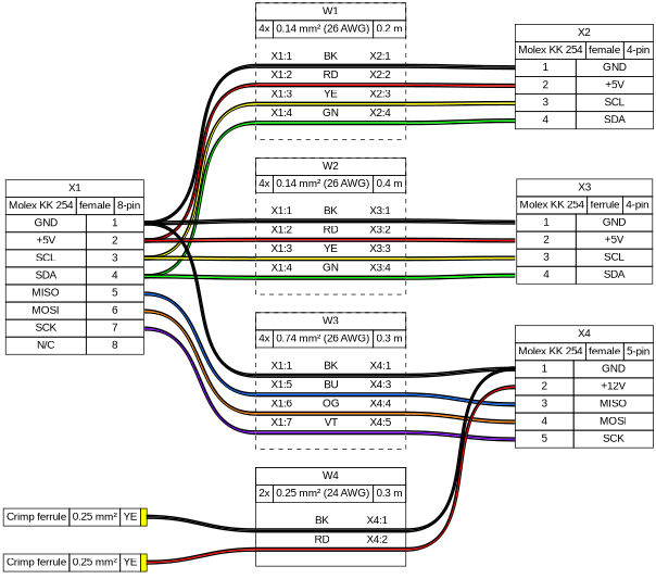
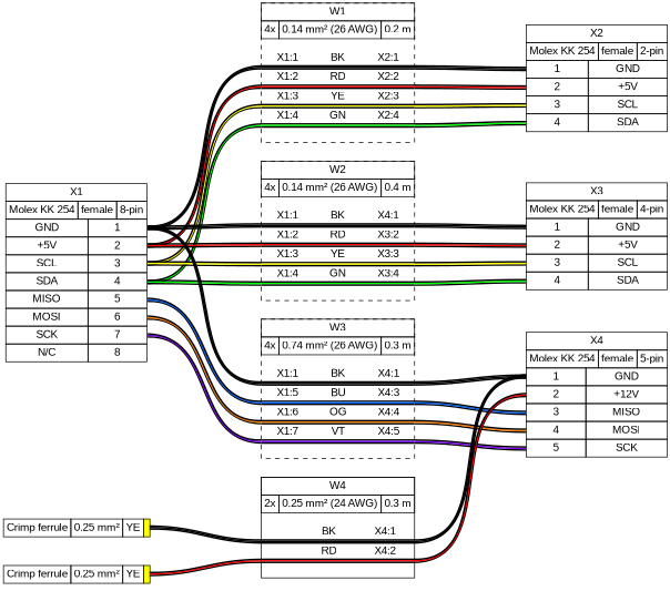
  graph {
    bgcolor=white
    fontname=arial
    nodesep=0.33
    rankdir=LR
    ranksep=2
    node [fillcolor=white fontname=arial margin=0 shape=none style=filled]
    edge [color="#000000:#000000:#000000" fontname=arial headport="w1:w" style=bold tailport="w1:e"]
    n1 [label=<<table border="0" cellspacing="0" cellpadding="0"><tr><td><table border="0" cellspacing="0" cellpadding="3" cellborder="1"><tr><td balign="left">X1</td></tr></table></td></tr><tr><td><table border="0" cellspacing="0" cellpadding="3" cellborder="1"><tr><td balign="left">Molex KK 254</td><td balign="left">female</td><td balign="left">8-pin</td></tr></table></td></tr><tr><td><table border="0" cellspacing="0" cellpadding="3" cellborder="1"><tr><td>GND</td><td port="p1r">1</td></tr><tr><td>+5V</td><td port="p2r">2</td></tr><tr><td>SCL</td><td port="p3r">3</td></tr><tr><td>SDA</td><td port="p4r">4</td></tr><tr><td>MISO</td><td port="p5r">5</td></tr><tr><td>MOSI</td><td port="p6r">6</td></tr><tr><td>SCK</td><td port="p7r">7</td></tr><tr><td>N/C</td><td port="p8r">8</td></tr></table></td></tr></table>>]
    n2 [label=<<table border="0" cellspacing="0" cellpadding="0"><tr><td><table border="0" cellspacing="0" cellpadding="3" cellborder="1"><tr><td colspan="3">W1</td></tr><tr><td balign="left">4x</td><td balign="left">0.14 mm² (26 AWG)</td><td balign="left">0.2 m</td></tr></table></td></tr><tr><td>&nbsp;</td></tr><tr><td><table border="0" cellspacing="0" cellborder="0"><tr><td>X1:1</td><td>BK</td><td>X2:1</td></tr><tr><td colspan="3" border="0" cellspacing="0" cellpadding="0" port="w1" height="6"><table cellspacing="0" cellborder="0" border = "0"><tr><td colspan="3" cellpadding="0" height="2" bgcolor="#000000" border="0"></td></tr><tr><td colspan="3" cellpadding="0" height="2" bgcolor="#000000" border="0"></td></tr><tr><td colspan="3" cellpadding="0" height="2" bgcolor="#000000" border="0"></td></tr></table></td></tr><tr><td>X1:2</td><td>RD</td><td>X2:2</td></tr><tr><td colspan="3" border="0" cellspacing="0" cellpadding="0" port="w2" height="6"><table cellspacing="0" cellborder="0" border = "0"><tr><td colspan="3" cellpadding="0" height="2" bgcolor="#000000" border="0"></td></tr><tr><td colspan="3" cellpadding="0" height="2" bgcolor="#ff0000" border="0"></td></tr><tr><td colspan="3" cellpadding="0" height="2" bgcolor="#000000" border="0"></td></tr></table></td></tr><tr><td>X1:3</td><td>YE</td><td>X2:3</td></tr><tr><td colspan="3" border="0" cellspacing="0" cellpadding="0" port="w3" height="6"><table cellspacing="0" cellborder="0" border = "0"><tr><td colspan="3" cellpadding="0" height="2" bgcolor="#000000" border="0"></td></tr><tr><td colspan="3" cellpadding="0" height="2" bgcolor="#ffff00" border="0"></td></tr><tr><td colspan="3" cellpadding="0" height="2" bgcolor="#000000" border="0"></td></tr></table></td></tr><tr><td>X1:4</td><td>GN</td><td>X2:4</td></tr><tr><td colspan="3" border="0" cellspacing="0" cellpadding="0" port="w4" height="6"><table cellspacing="0" cellborder="0" border = "0"><tr><td colspan="3" cellpadding="0" height="2" bgcolor="#000000" border="0"></td></tr><tr><td colspan="3" cellpadding="0" height="2" bgcolor="#00ff00" border="0"></td></tr><tr><td colspan="3" cellpadding="0" height="2" bgcolor="#000000" border="0"></td></tr></table></td></tr><tr><td>&nbsp;</td></tr></table></td></tr></table>> shape=box style="filled,dashed"]
-   n3 [label=<<table border="0" cellspacing="0" cellpadding="0"><tr><td><table border="0" cellspacing="0" cellpadding="3" cellborder="1"><tr><td colspan="3">W2</td></tr><tr><td balign="left">4x</td><td balign="left">0.14 mm² (26 AWG)</td><td balign="left">0.4 m</td></tr></table></td></tr><tr><td>&nbsp;</td></tr><tr><td><table border="0" cellspacing="0" cellborder="0"><tr><td>X1:1</td><td>BK</td><td>X3:1</td></tr><tr><td colspan="3" border="0" cellspacing="0" cellpadding="0" port="w1" height="6"><table cellspacing="0" cellborder="0" border = "0"><tr><td colspan="3" cellpadding="0" height="2" bgcolor="#000000" border="0"></td></tr><tr><td colspan="3" cellpadding="0" height="2" bgcolor="#000000" border="0"></td></tr><tr><td colspan="3" cellpadding="0" height="2" bgcolor="#000000" border="0"></td></tr></table></td></tr><tr><td>X1:2</td><td>RD</td><td>X3:2</td></tr><tr><td colspan="3" border="0" cellspacing="0" cellpadding="0" port="w2" height="6"><table cellspacing="0" cellborder="0" border = "0"><tr><td colspan="3" cellpadding="0" height="2" bgcolor="#000000" border="0"></td></tr><tr><td colspan="3" cellpadding="0" height="2" bgcolor="#ff0000" border="0"></td></tr><tr><td colspan="3" cellpadding="0" height="2" bgcolor="#000000" border="0"></td></tr></table></td></tr><tr><td>X1:3</td><td>YE</td><td>X3:3</td></tr><tr><td colspan="3" border="0" cellspacing="0" cellpadding="0" port="w3" height="6"><table cellspacing="0" cellborder="0" border = "0"><tr><td colspan="3" cellpadding="0" height="2" bgcolor="#000000" border="0"></td></tr><tr><td colspan="3" cellpadding="0" height="2" bgcolor="#ffff00" border="0"></td></tr><tr><td colspan="3" cellpadding="0" height="2" bgcolor="#000000" border="0"></td></tr></table></td></tr><tr><td>X1:4</td><td>GN</td><td>X3:4</td></tr><tr><td colspan="3" border="0" cellspacing="0" cellpadding="0" port="w4" height="6"><table cellspacing="0" cellborder="0" border = "0"><tr><td colspan="3" cellpadding="0" height="2" bgcolor="#000000" border="0"></td></tr><tr><td colspan="3" cellpadding="0" height="2" bgcolor="#00ff00" border="0"></td></tr><tr><td colspan="3" cellpadding="0" height="2" bgcolor="#000000" border="0"></td></tr></table></td></tr><tr><td>&nbsp;</td></tr></table></td></tr></table>> shape=box style="filled,dashed"]
+   n3 [label=<<table border="0" cellspacing="0" cellpadding="0"><tr><td><table border="0" cellspacing="0" cellpadding="3" cellborder="1"><tr><td colspan="3">W2</td></tr><tr><td balign="left">4x</td><td balign="left">0.14 mm² (26 AWG)</td><td balign="left">0.4 m</td></tr></table></td></tr><tr><td>&nbsp;</td></tr><tr><td><table border="0" cellspacing="0" cellborder="0"><tr><td>X1:1</td><td>BK</td><td>X4:1</td></tr><tr><td colspan="3" border="0" cellspacing="0" cellpadding="0" port="w1" height="6"><table cellspacing="0" cellborder="0" border = "0"><tr><td colspan="3" cellpadding="0" height="2" bgcolor="#000000" border="0"></td></tr><tr><td colspan="3" cellpadding="0" height="2" bgcolor="#000000" border="0"></td></tr><tr><td colspan="3" cellpadding="0" height="2" bgcolor="#000000" border="0"></td></tr></table></td></tr><tr><td>X1:2</td><td>RD</td><td>X3:2</td></tr><tr><td colspan="3" border="0" cellspacing="0" cellpadding="0" port="w2" height="6"><table cellspacing="0" cellborder="0" border = "0"><tr><td colspan="3" cellpadding="0" height="2" bgcolor="#000000" border="0"></td></tr><tr><td colspan="3" cellpadding="0" height="2" bgcolor="#ff0000" border="0"></td></tr><tr><td colspan="3" cellpadding="0" height="2" bgcolor="#000000" border="0"></td></tr></table></td></tr><tr><td>X1:3</td><td>YE</td><td>X3:3</td></tr><tr><td colspan="3" border="0" cellspacing="0" cellpadding="0" port="w3" height="6"><table cellspacing="0" cellborder="0" border = "0"><tr><td colspan="3" cellpadding="0" height="2" bgcolor="#000000" border="0"></td></tr><tr><td colspan="3" cellpadding="0" height="2" bgcolor="#ffff00" border="0"></td></tr><tr><td colspan="3" cellpadding="0" height="2" bgcolor="#000000" border="0"></td></tr></table></td></tr><tr><td>X1:4</td><td>GN</td><td>X3:4</td></tr><tr><td colspan="3" border="0" cellspacing="0" cellpadding="0" port="w4" height="6"><table cellspacing="0" cellborder="0" border = "0"><tr><td colspan="3" cellpadding="0" height="2" bgcolor="#000000" border="0"></td></tr><tr><td colspan="3" cellpadding="0" height="2" bgcolor="#00ff00" border="0"></td></tr><tr><td colspan="3" cellpadding="0" height="2" bgcolor="#000000" border="0"></td></tr></table></td></tr><tr><td>&nbsp;</td></tr></table></td></tr></table>> shape=box style="filled,dashed"]
    n4 [label=<<table border="0" cellspacing="0" cellpadding="0"><tr><td><table border="0" cellspacing="0" cellpadding="3" cellborder="1"><tr><td colspan="3">W3</td></tr><tr><td balign="left">4x</td><td balign="left">0.74 mm² (26 AWG)</td><td balign="left">0.3 m</td></tr></table></td></tr><tr><td>&nbsp;</td></tr><tr><td><table border="0" cellspacing="0" cellborder="0"><tr><td>X1:1</td><td>BK</td><td>X4:1</td></tr><tr><td colspan="3" border="0" cellspacing="0" cellpadding="0" port="w1" height="6"><table cellspacing="0" cellborder="0" border = "0"><tr><td colspan="3" cellpadding="0" height="2" bgcolor="#000000" border="0"></td></tr><tr><td colspan="3" cellpadding="0" height="2" bgcolor="#000000" border="0"></td></tr><tr><td colspan="3" cellpadding="0" height="2" bgcolor="#000000" border="0"></td></tr></table></td></tr><tr><td>X1:5</td><td>BU</td><td>X4:3</td></tr><tr><td colspan="3" border="0" cellspacing="0" cellpadding="0" port="w2" height="6"><table cellspacing="0" cellborder="0" border = "0"><tr><td colspan="3" cellpadding="0" height="2" bgcolor="#000000" border="0"></td></tr><tr><td colspan="3" cellpadding="0" height="2" bgcolor="#0066ff" border="0"></td></tr><tr><td colspan="3" cellpadding="0" height="2" bgcolor="#000000" border="0"></td></tr></table></td></tr><tr><td>X1:6</td><td>OG</td><td>X4:4</td></tr><tr><td colspan="3" border="0" cellspacing="0" cellpadding="0" port="w3" height="6"><table cellspacing="0" cellborder="0" border = "0"><tr><td colspan="3" cellpadding="0" height="2" bgcolor="#000000" border="0"></td></tr><tr><td colspan="3" cellpadding="0" height="2" bgcolor="#ff8000" border="0"></td></tr><tr><td colspan="3" cellpadding="0" height="2" bgcolor="#000000" border="0"></td></tr></table></td></tr><tr><td>X1:7</td><td>VT</td><td>X4:5</td></tr><tr><td colspan="3" border="0" cellspacing="0" cellpadding="0" port="w4" height="6"><table cellspacing="0" cellborder="0" border = "0"><tr><td colspan="3" cellpadding="0" height="2" bgcolor="#000000" border="0"></td></tr><tr><td colspan="3" cellpadding="0" height="2" bgcolor="#8000ff" border="0"></td></tr><tr><td colspan="3" cellpadding="0" height="2" bgcolor="#000000" border="0"></td></tr></table></td></tr><tr><td>&nbsp;</td></tr></table></td></tr></table>> shape=box style="filled,dashed"]
-   n5 [label=<<table border="0" cellspacing="0" cellpadding="0"><tr><td><table border="0" cellspacing="0" cellpadding="3" cellborder="1"><tr><td balign="left">X2</td></tr></table></td></tr><tr><td><table border="0" cellspacing="0" cellpadding="3" cellborder="1"><tr><td balign="left">Molex KK 254</td><td balign="left">female</td><td balign="left">4-pin</td></tr></table></td></tr><tr><td><table border="0" cellspacing="0" cellpadding="3" cellborder="1"><tr><td port="p1l">1</td><td>GND</td></tr><tr><td port="p2l">2</td><td>+5V</td></tr><tr><td port="p3l">3</td><td>SCL</td></tr><tr><td port="p4l">4</td><td>SDA</td></tr></table></td></tr></table>>]
-   n6 [label=<<table border="0" cellspacing="0" cellpadding="0"><tr><td><table border="0" cellspacing="0" cellpadding="3" cellborder="1"><tr><td balign="left">X3</td></tr></table></td></tr><tr><td><table border="0" cellspacing="0" cellpadding="3" cellborder="1"><tr><td balign="left">Molex KK 254</td><td balign="left">ferrule</td><td balign="left">4-pin</td></tr></table></td></tr><tr><td><table border="0" cellspacing="0" cellpadding="3" cellborder="1"><tr><td port="p1l">1</td><td>GND</td></tr><tr><td port="p2l">2</td><td>+5V</td></tr><tr><td port="p3l">3</td><td>SCL</td></tr><tr><td port="p4l">4</td><td>SDA</td></tr></table></td></tr></table>>]
+   n5 [label=<<table border="0" cellspacing="0" cellpadding="0"><tr><td><table border="0" cellspacing="0" cellpadding="3" cellborder="1"><tr><td balign="left">X2</td></tr></table></td></tr><tr><td><table border="0" cellspacing="0" cellpadding="3" cellborder="1"><tr><td balign="left">Molex KK 254</td><td balign="left">female</td><td balign="left">2-pin</td></tr></table></td></tr><tr><td><table border="0" cellspacing="0" cellpadding="3" cellborder="1"><tr><td port="p1l">1</td><td>GND</td></tr><tr><td port="p2l">2</td><td>+5V</td></tr><tr><td port="p3l">3</td><td>SCL</td></tr><tr><td port="p4l">4</td><td>SDA</td></tr></table></td></tr></table>>]
+   n6 [label=<<table border="0" cellspacing="0" cellpadding="0"><tr><td><table border="0" cellspacing="0" cellpadding="3" cellborder="1"><tr><td balign="left">X3</td></tr></table></td></tr><tr><td><table border="0" cellspacing="0" cellpadding="3" cellborder="1"><tr><td balign="left">Molex KK 254</td><td balign="left">female</td><td balign="left">4-pin</td></tr></table></td></tr><tr><td><table border="0" cellspacing="0" cellpadding="3" cellborder="1"><tr><td port="p1l">1</td><td>GND</td></tr><tr><td port="p2l">2</td><td>+5V</td></tr><tr><td port="p3l">3</td><td>SCL</td></tr><tr><td port="p4l">4</td><td>SDA</td></tr></table></td></tr></table>>]
    n7 [label=<<table border="0" cellspacing="0" cellpadding="0"><tr><td><table border="0" cellspacing="0" cellpadding="3" cellborder="1"><tr><td balign="left">X4</td></tr></table></td></tr><tr><td><table border="0" cellspacing="0" cellpadding="3" cellborder="1"><tr><td balign="left">Molex KK 254</td><td balign="left">female</td><td balign="left">5-pin</td></tr></table></td></tr><tr><td><table border="0" cellspacing="0" cellpadding="3" cellborder="1"><tr><td port="p1l">1</td><td>GND</td></tr><tr><td port="p2l">2</td><td>+12V</td></tr><tr><td port="p3l">3</td><td>MISO</td></tr><tr><td port="p4l">4</td><td>MOSI</td></tr><tr><td port="p5l">5</td><td>SCK</td></tr></table></td></tr></table>>]
    n8 [label=<<table border="0" cellspacing="0" cellpadding="0"><tr><td><table border="0" cellspacing="0" cellpadding="3" cellborder="1"><tr><td balign="left">Crimp ferrule</td><td balign="left">0.25 mm²</td><td balign="left">YE</td><td balign="left" bgcolor="#FFFF00" width="4"></td></tr></table></td></tr></table>>]
    n9 [label=<<table border="0" cellspacing="0" cellpadding="0"><tr><td><table border="0" cellspacing="0" cellpadding="3" cellborder="1"><tr><td colspan="3">W4</td></tr><tr><td balign="left">2x</td><td balign="left">0.25 mm² (24 AWG)</td><td balign="left">0.3 m</td></tr></table></td></tr><tr><td>&nbsp;</td></tr><tr><td><table border="0" cellspacing="0" cellborder="0"><tr><td></td><td>BK</td><td>X4:1</td></tr><tr><td colspan="3" border="0" cellspacing="0" cellpadding="0" port="w1" height="6"><table cellspacing="0" cellborder="0" border = "0"><tr><td colspan="3" cellpadding="0" height="2" bgcolor="#000000" border="0"></td></tr><tr><td colspan="3" cellpadding="0" height="2" bgcolor="#000000" border="0"></td></tr><tr><td colspan="3" cellpadding="0" height="2" bgcolor="#000000" border="0"></td></tr></table></td></tr><tr><td></td><td>RD</td><td>X4:2</td></tr><tr><td colspan="3" border="0" cellspacing="0" cellpadding="0" port="w2" height="6"><table cellspacing="0" cellborder="0" border = "0"><tr><td colspan="3" cellpadding="0" height="2" bgcolor="#000000" border="0"></td></tr><tr><td colspan="3" cellpadding="0" height="2" bgcolor="#ff0000" border="0"></td></tr><tr><td colspan="3" cellpadding="0" height="2" bgcolor="#000000" border="0"></td></tr></table></td></tr><tr><td>&nbsp;</td></tr></table></td></tr></table>> shape=box style=""]
    n10 [label=<<table border="0" cellspacing="0" cellpadding="0"><tr><td><table border="0" cellspacing="0" cellpadding="3" cellborder="1"><tr><td balign="left">Crimp ferrule</td><td balign="left">0.25 mm²</td><td balign="left">YE</td><td balign="left" bgcolor="#FFFF00" width="4"></td></tr></table></td></tr></table>>]
    n1 -- n2 [tailport="p1r:e"]
    n1 -- n2 [color="#000000:#ff0000:#000000" headport="w2:w" tailport="p2r:e"]
    n1 -- n2 [color="#000000:#ffff00:#000000" headport="w3:w" tailport="p3r:e"]
    n1 -- n2 [color="#000000:#00ff00:#000000" headport="w4:w" tailport="p4r:e"]
    n1 -- n3 [tailport="p1r:e"]
    n1 -- n3 [color="#000000:#ff0000:#000000" headport="w2:w" tailport="p2r:e"]
    n1 -- n3 [color="#000000:#ffff00:#000000" headport="w3:w" tailport="p3r:e"]
    n1 -- n3 [color="#000000:#00ff00:#000000" headport="w4:w" tailport="p4r:e"]
    n1 -- n4 [tailport="p1r:e"]
    n1 -- n4 [color="#000000:#0066ff:#000000" headport="w2:w" tailport="p5r:e"]
    n1 -- n4 [color="#000000:#ff8000:#000000" headport="w3:w" tailport="p6r:e"]
    n1 -- n4 [color="#000000:#8000ff:#000000" headport="w4:w" tailport="p7r:e"]
    n2 -- n5 [headport="p1l:w"]
    n2 -- n5 [color="#000000:#ff0000:#000000" headport="p2l:w" tailport="w2:e"]
    n2 -- n5 [color="#000000:#ffff00:#000000" headport="p3l:w" tailport="w3:e"]
    n2 -- n5 [color="#000000:#00ff00:#000000" headport="p4l:w" tailport="w4:e"]
    n3 -- n6 [headport="p1l:w"]
    n3 -- n6 [color="#000000:#ff0000:#000000" headport="p2l:w" tailport="w2:e"]
    n3 -- n6 [color="#000000:#ffff00:#000000" headport="p3l:w" tailport="w3:e"]
    n3 -- n6 [color="#000000:#00ff00:#000000" headport="p4l:w" tailport="w4:e"]
    n4 -- n7 [headport="p1l:w"]
    n4 -- n7 [color="#000000:#0066ff:#000000" headport="p3l:w" tailport="w2:e"]
    n4 -- n7 [color="#000000:#ff8000:#000000" headport="p4l:w" tailport="w3:e"]
    n4 -- n7 [color="#000000:#8000ff:#000000" headport="p5l:w" tailport="w4:e"]
    n8 -- n9 [tailport=e]
    n9 -- n7 [headport="p1l:w"]
    n9 -- n7 [color="#000000:#ff0000:#000000" headport="p2l:w" tailport="w2:e"]
    n10 -- n9 [color="#000000:#ff0000:#000000" headport="w2:w" tailport=e]
  }
